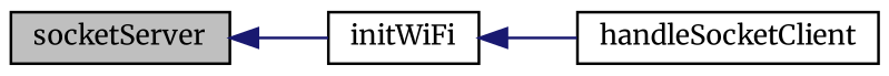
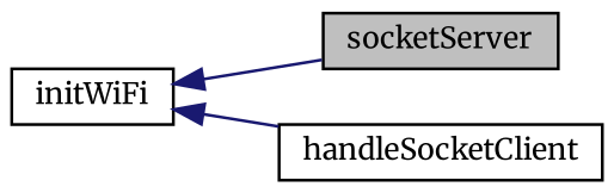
  digraph {
    fontname=Merriweather
    rankdir=LR
    node [color=black fillcolor=white fontname=Merriweather fontsize=10 shape=record style=filled]
    edge [color=midnightblue dir=back fontname=Merriweather fontsize=10 labelfontname=Helvetica labelfontsize=10 style=solid]
    n1 [fillcolor=grey75 fontcolor=black height=0.2 label=socketServer width=0.4]
    n2 [height=0.2 label=initWiFi width=0.4]
    n3 [height=0.2 label=handleSocketClient width=0.4]
-   n1 -> n2
+   n2 -> n1
    n2 -> n3
  }
